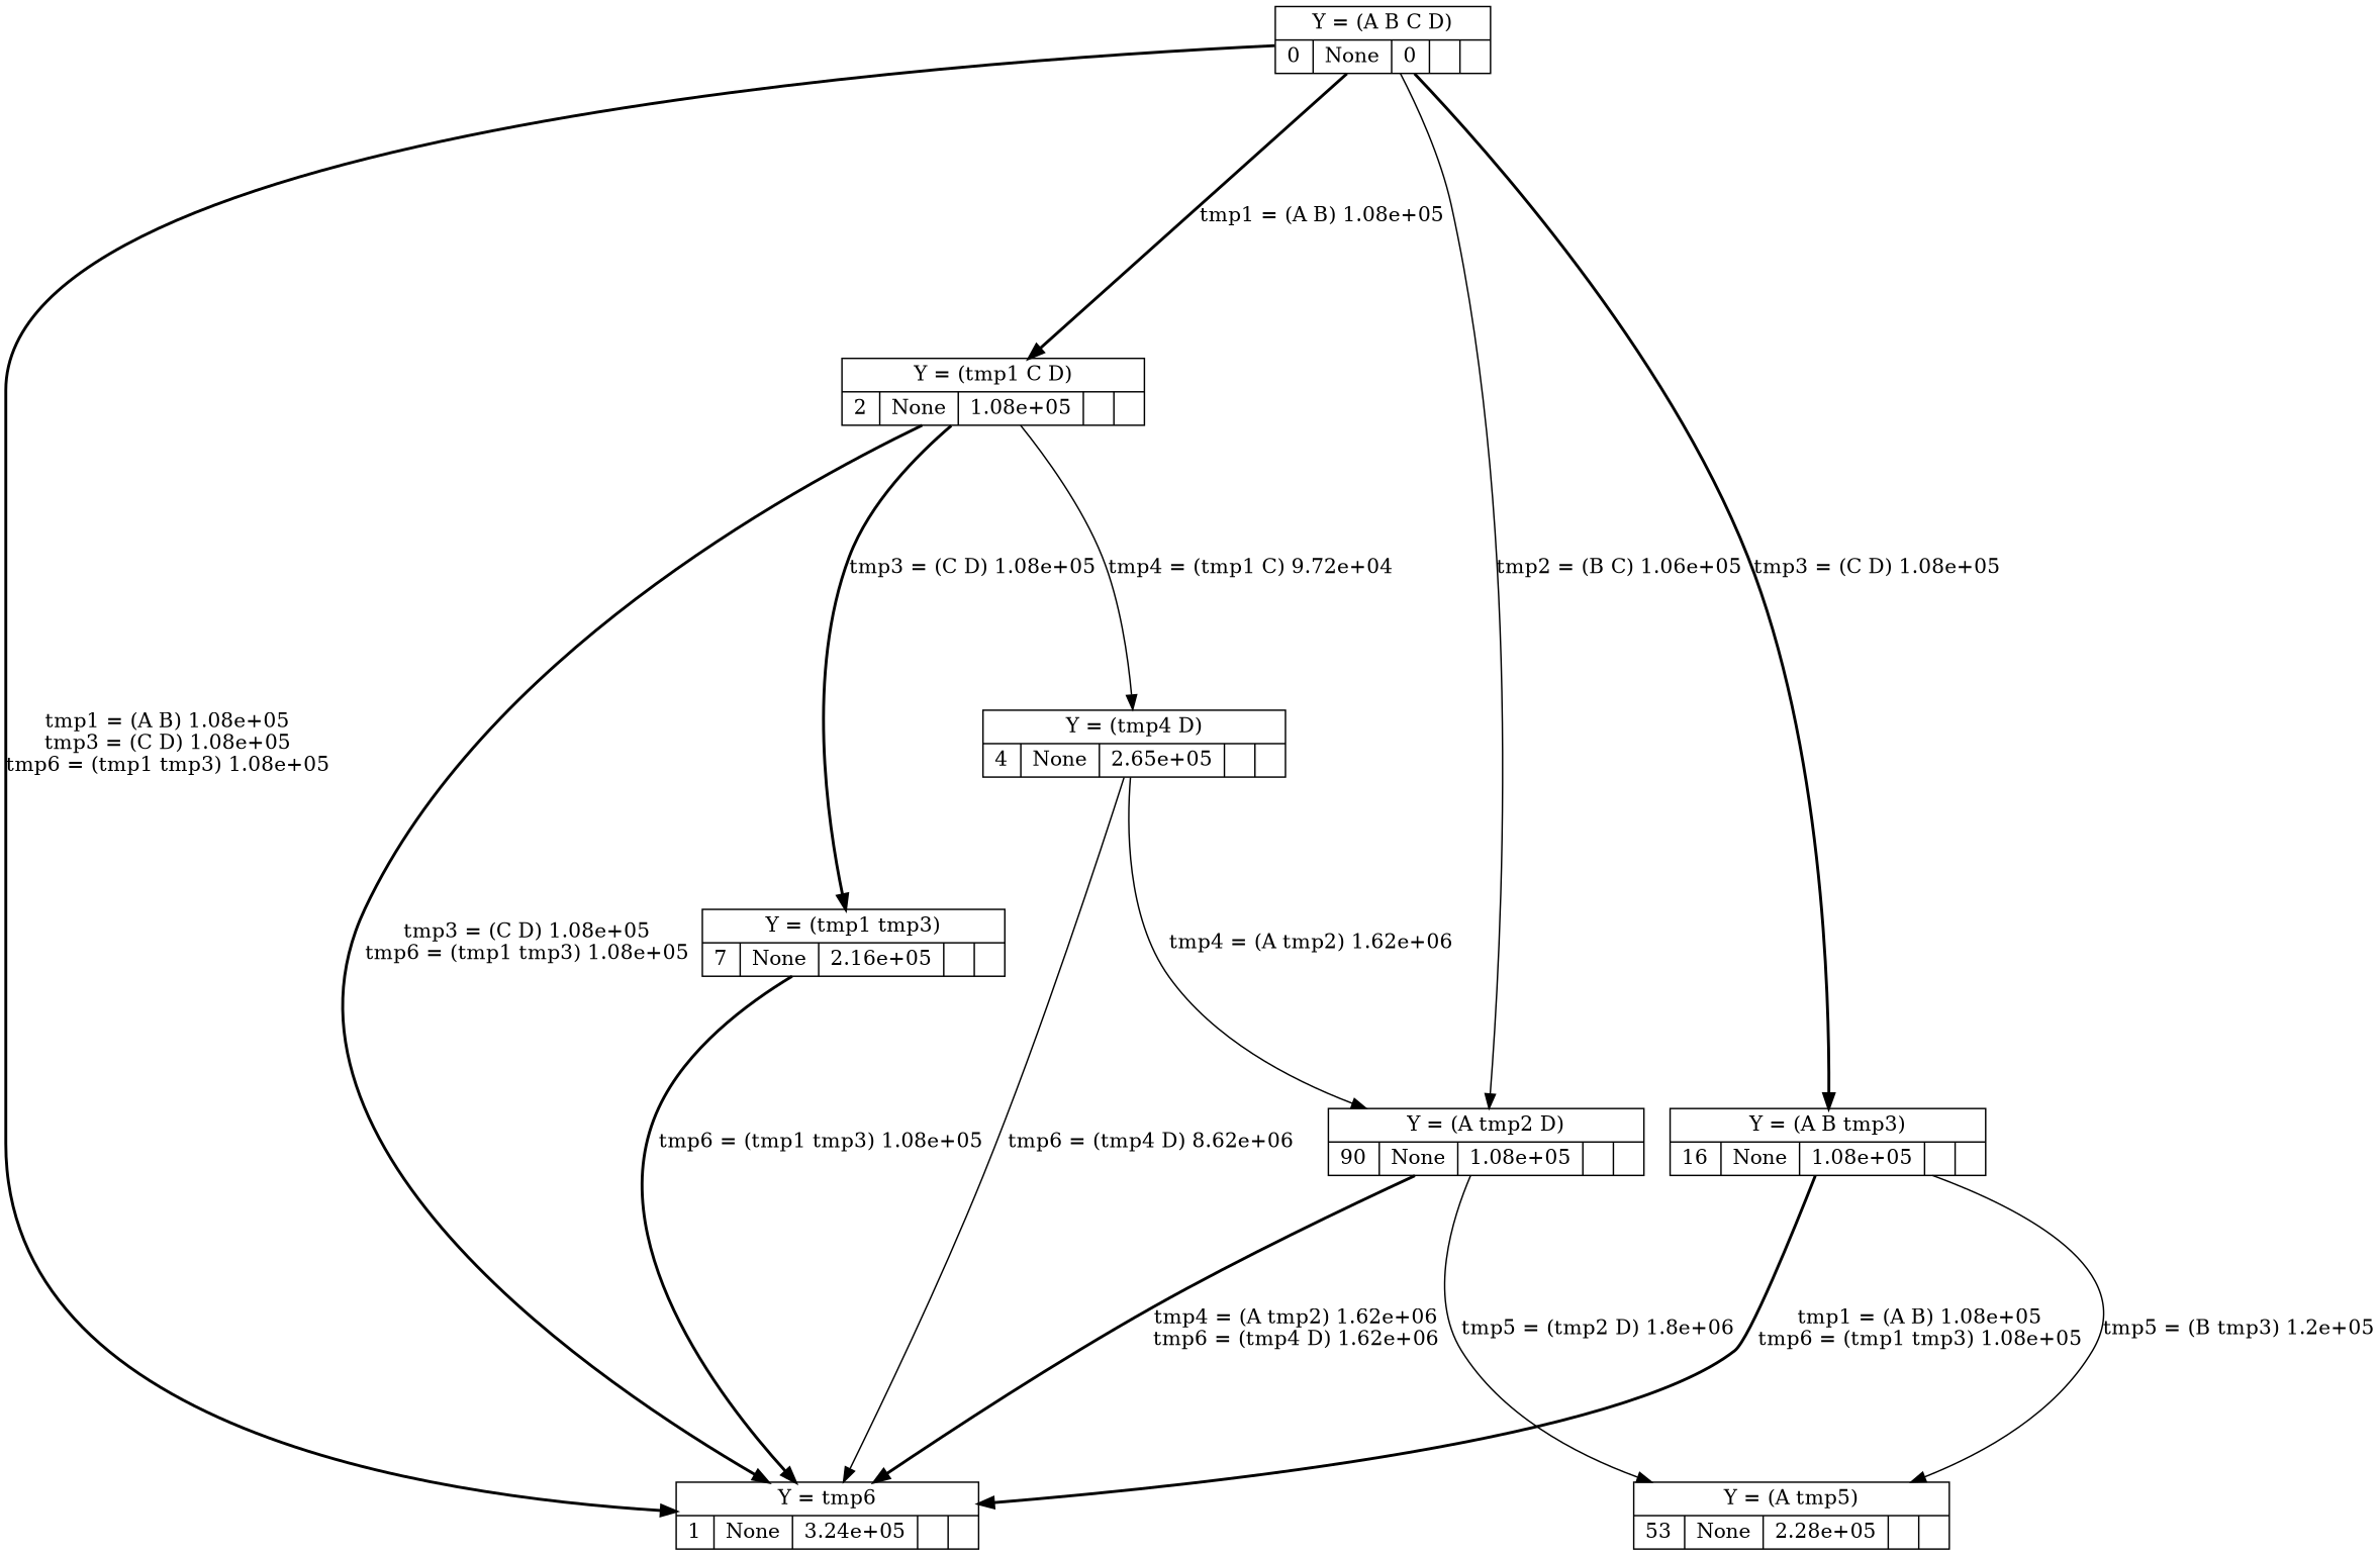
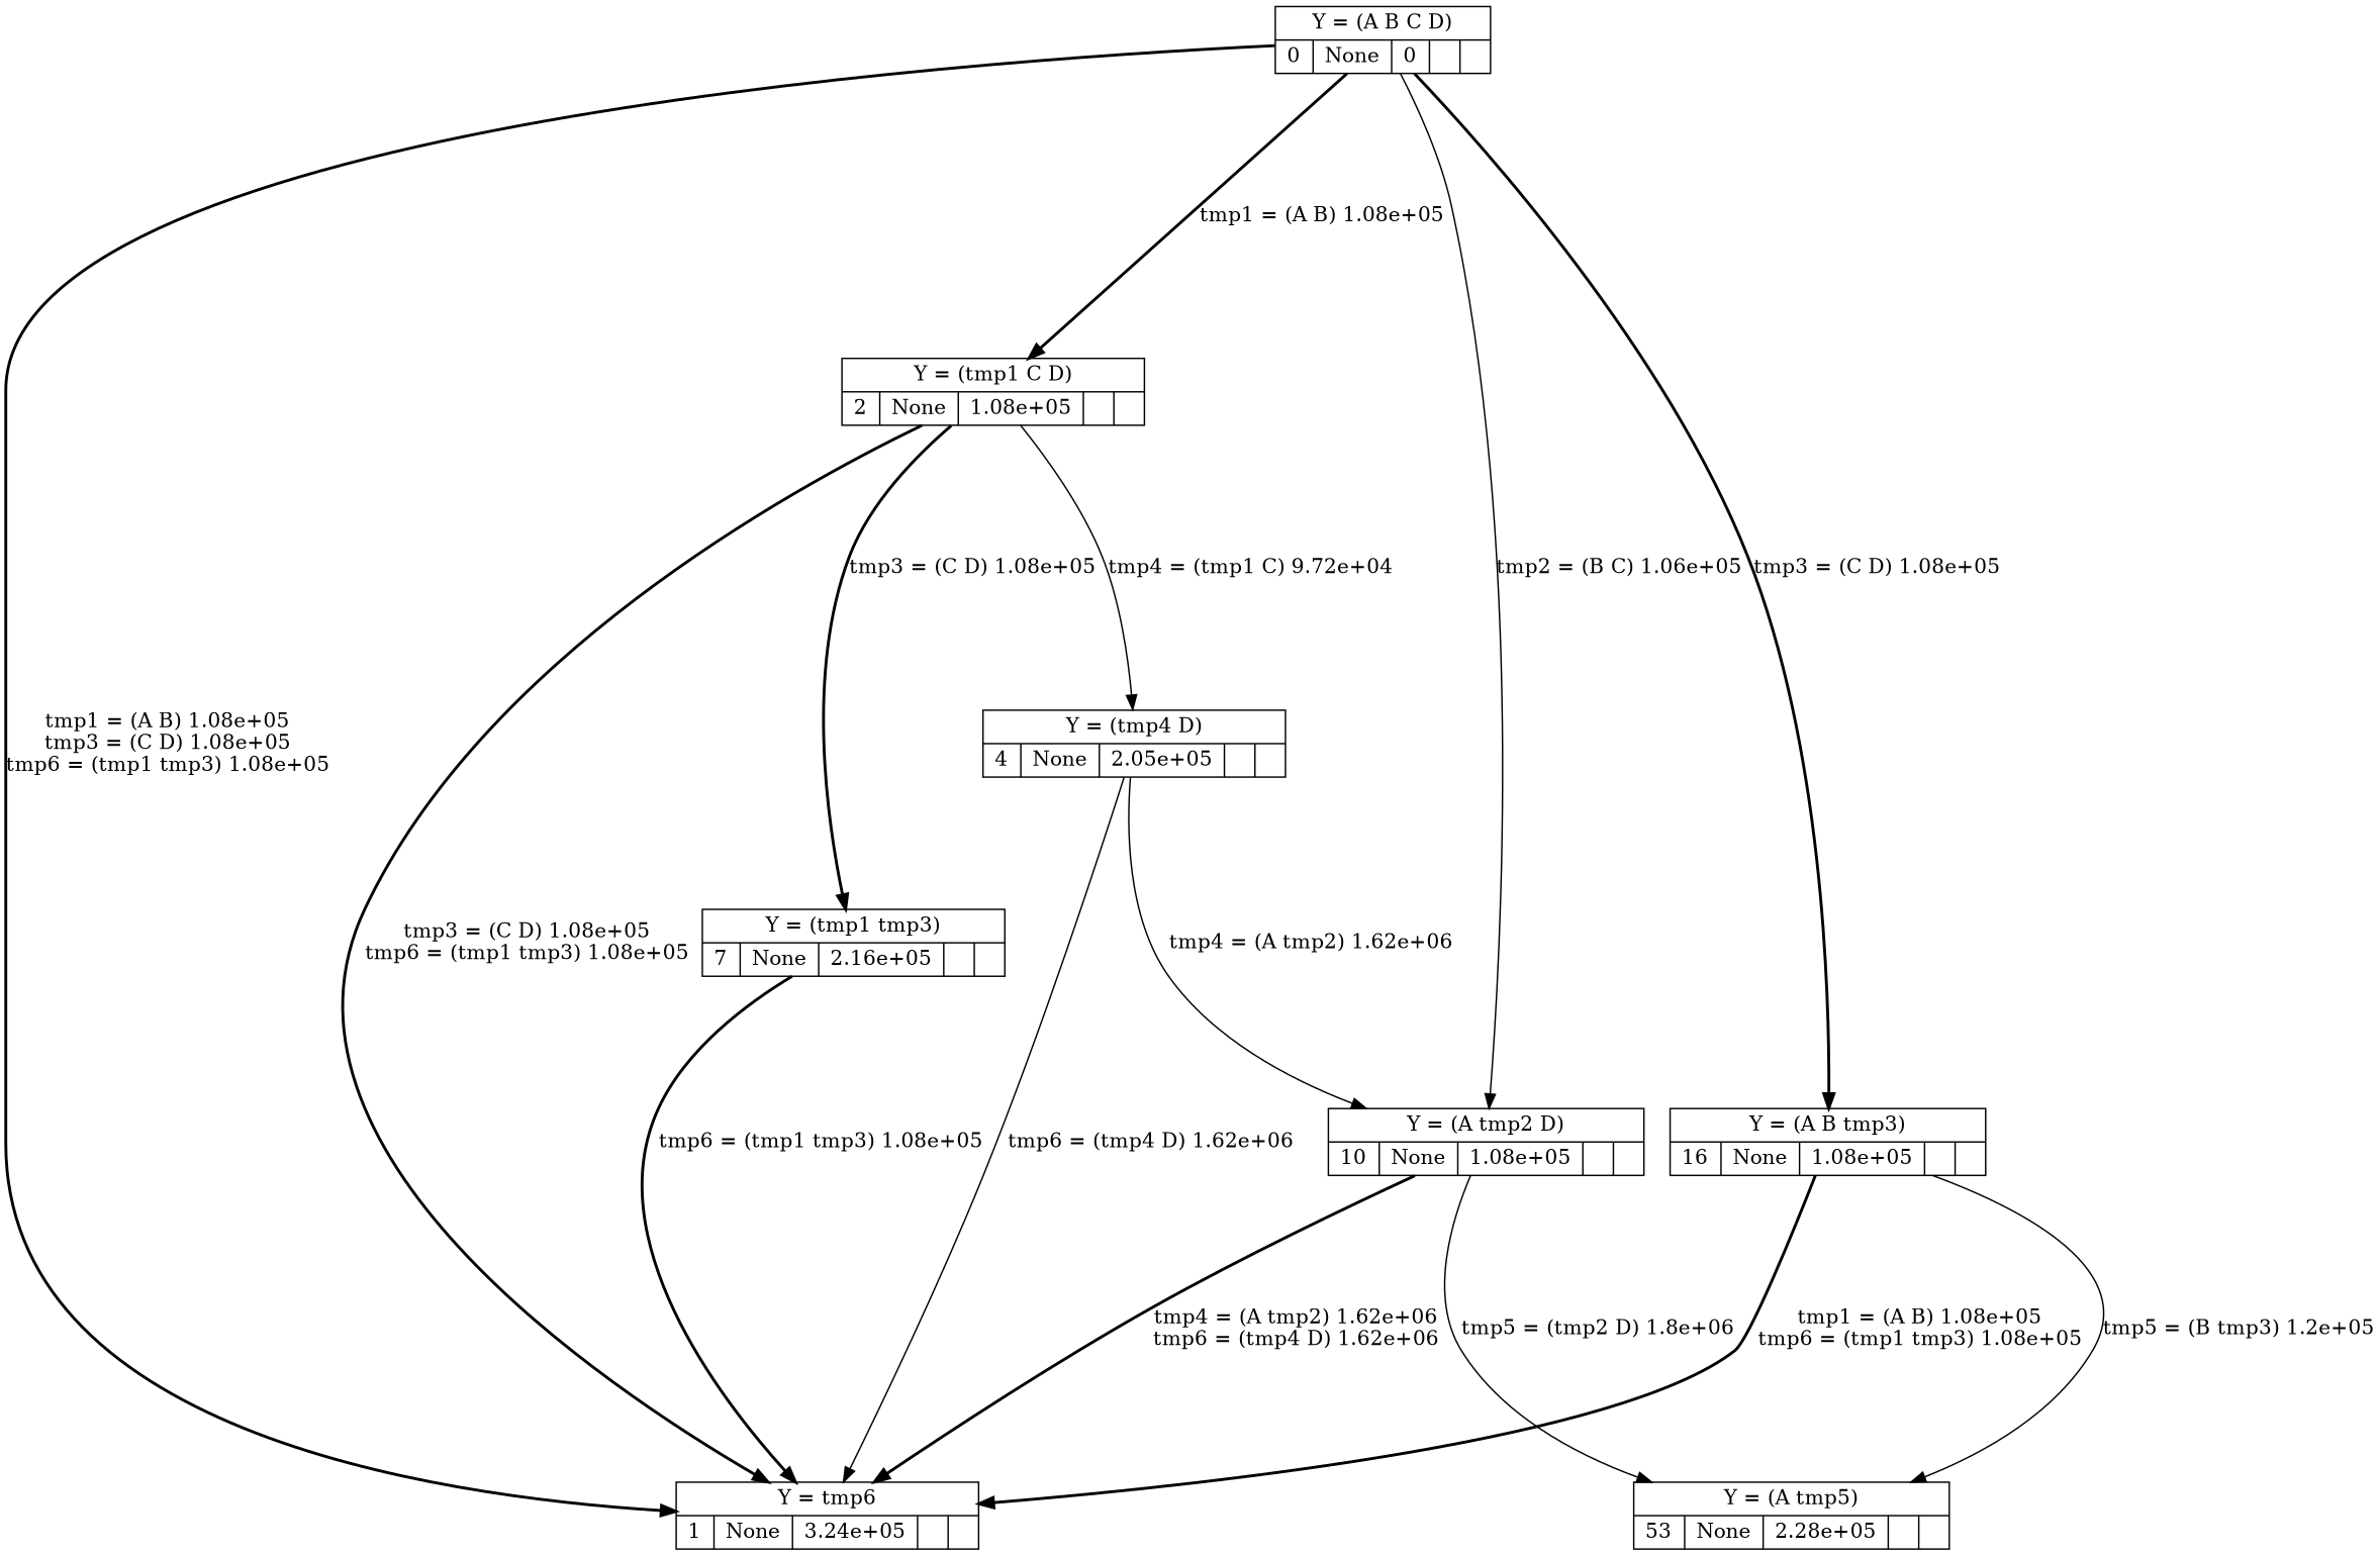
  digraph {
    rankdir=TB
    ranksep=2.5
    node [shape=record]
    edge [style=bold]
    n1 [label="{ Y = (A B C D) |{ 0 | None | 0 |  |  } }"]
    n2 [label="{ Y = tmp6 |{ 1 | None | 3.24e+05 |  |  } }"]
    n3 [label="{ Y = (tmp1 C D) |{ 2 | None | 1.08e+05 |  |  } }"]
-   n4 [label="{ Y = (A tmp2 D) |{ 90 | None | 1.08e+05 |  |  } }"]
+   n4 [label="{ Y = (A tmp2 D) |{ 10 | None | 1.08e+05 |  |  } }"]
    n5 [label="{ Y = (A B tmp3) |{ 16 | None | 1.08e+05 |  |  } }"]
-   n6 [label="{ Y = (tmp4 D) |{ 4 | None | 2.65e+05 |  |  } }"]
+   n6 [label="{ Y = (tmp4 D) |{ 4 | None | 2.05e+05 |  |  } }"]
    n7 [label="{ Y = (tmp1 tmp3) |{ 7 | None | 2.16e+05 |  |  } }"]
    n8 [label="{ Y = (A tmp5) |{ 53 | None | 2.28e+05 |  |  } }"]
    n1 -> n2 [label="tmp1 = (A B) 1.08e+05\ntmp3 = (C D) 1.08e+05\ntmp6 = (tmp1 tmp3) 1.08e+05"]
    n1 -> n3 [label="tmp1 = (A B) 1.08e+05"]
    n1 -> n4 [label="tmp2 = (B C) 1.06e+05" style=""]
    n1 -> n5 [label="tmp3 = (C D) 1.08e+05"]
    n3 -> n2 [label="tmp3 = (C D) 1.08e+05\ntmp6 = (tmp1 tmp3) 1.08e+05"]
    n3 -> n6 [label="tmp4 = (tmp1 C) 9.72e+04" style=""]
    n3 -> n7 [label="tmp3 = (C D) 1.08e+05"]
    n4 -> n2 [label="tmp4 = (A tmp2) 1.62e+06\ntmp6 = (tmp4 D) 1.62e+06"]
    n4 -> n8 [label="tmp5 = (tmp2 D) 1.8e+06" style=""]
    n5 -> n2 [label="tmp1 = (A B) 1.08e+05\ntmp6 = (tmp1 tmp3) 1.08e+05"]
    n5 -> n8 [label="tmp5 = (B tmp3) 1.2e+05" style=""]
-   n6 -> n2 [label="tmp6 = (tmp4 D) 8.62e+06" style=""]
+   n6 -> n2 [label="tmp6 = (tmp4 D) 1.62e+06" style=""]
    n6 -> n4 [label="tmp4 = (A tmp2) 1.62e+06" style=""]
    n7 -> n2 [label="tmp6 = (tmp1 tmp3) 1.08e+05"]
  }
